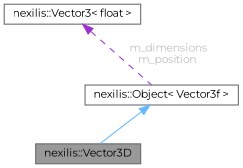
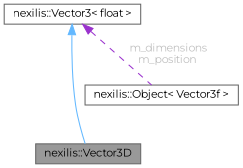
  digraph {
    fontname=Montserrat
    node [color=gray40 fillcolor=white fontname=Montserrat fontsize=10 shape=box style=filled]
    edge [dir=back fontname=Montserrat fontsize=10 labelfontname=Helvetica labelfontsize=10]
    n1 [fillcolor=grey60 fontcolor=black height=0.2 label="nexilis::Vector3D" width=0.4]
    n2 [height=0.2 label="nexilis::Object\< Vector3f \>" width=0.4]
    n3 [height=0.2 label="nexilis::Vector3\< float \>" width=0.4]
-   n2 -> n1 [color=steelblue1 style=solid]
+   n3 -> n1 [color=steelblue1 style=solid]
    n3 -> n2 [color=darkorchid3 fontcolor=grey label=" m_dimensions\nm_position" style=dashed]
  }
